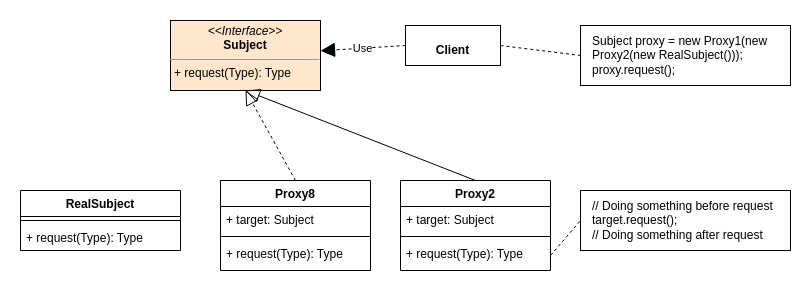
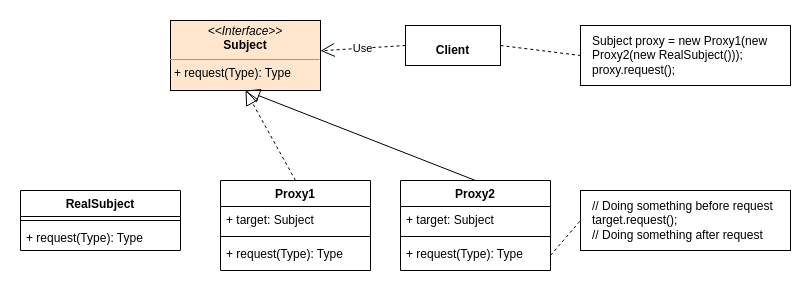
  <mxCell id="0" />
  <mxCell id="1" parent="0" />
  <mxCell id="2" value="&lt;p style=&quot;margin: 0px ; margin-top: 4px ; text-align: center&quot;&gt;&lt;i&gt;&amp;lt;&amp;lt;Interface&amp;gt;&amp;gt;&lt;/i&gt;&lt;br&gt;&lt;b&gt;Subject&lt;/b&gt;&lt;/p&gt;&lt;hr size=&quot;1&quot;&gt;&lt;p style=&quot;margin: 0px ; margin-left: 4px&quot;&gt;&lt;/p&gt;&lt;p style=&quot;margin: 0px ; margin-left: 4px&quot;&gt;+ request(Type): Type&lt;br&gt;&lt;br&gt;&lt;/p&gt;" style="verticalAlign=top;align=left;overflow=fill;fontSize=12;fontFamily=Helvetica;html=1;fillColor=#ffe6cc;" vertex="1" parent="1"><mxGeometry x="170" y="20" width="150" height="70" as="geometry" /></mxCell>
  <mxCell id="3" value="RealSubject" style="swimlane;fontStyle=1;align=center;verticalAlign=top;childLayout=stackLayout;horizontal=1;startSize=26;horizontalStack=0;resizeParent=1;resizeParentMax=0;resizeLast=0;collapsible=1;marginBottom=0;" vertex="1" parent="1"><mxGeometry x="20" y="190" width="160" height="60" as="geometry" /></mxCell>
  <mxCell id="4" value="" style="line;strokeWidth=1;fillColor=none;align=left;verticalAlign=middle;spacingTop=-1;spacingLeft=3;spacingRight=3;rotatable=0;labelPosition=right;points=[];portConstraint=eastwest;" vertex="1" parent="3"><mxGeometry y="26" width="160" height="8" as="geometry" /></mxCell>
  <mxCell id="5" value="+ request(Type): Type" style="text;strokeColor=none;fillColor=none;align=left;verticalAlign=top;spacingLeft=4;spacingRight=4;overflow=hidden;rotatable=0;points=[[0,0.5],[1,0.5]];portConstraint=eastwest;" vertex="1" parent="3"><mxGeometry y="34" width="160" height="26" as="geometry" /></mxCell>
- <mxCell id="6" value="Proxy8" style="swimlane;fontStyle=1;align=center;verticalAlign=top;childLayout=stackLayout;horizontal=1;startSize=26;horizontalStack=0;resizeParent=1;resizeParentMax=0;resizeLast=0;collapsible=1;marginBottom=0;" vertex="1" parent="1"><mxGeometry x="220" y="180" width="150" height="90" as="geometry" /></mxCell>
+ <mxCell id="6" value="Proxy1" style="swimlane;fontStyle=1;align=center;verticalAlign=top;childLayout=stackLayout;horizontal=1;startSize=26;horizontalStack=0;resizeParent=1;resizeParentMax=0;resizeLast=0;collapsible=1;marginBottom=0;" vertex="1" parent="1"><mxGeometry x="220" y="180" width="150" height="90" as="geometry" /></mxCell>
  <mxCell id="7" value="+ target: Subject" style="text;strokeColor=none;fillColor=none;align=left;verticalAlign=top;spacingLeft=4;spacingRight=4;overflow=hidden;rotatable=0;points=[[0,0.5],[1,0.5]];portConstraint=eastwest;" vertex="1" parent="6"><mxGeometry y="26" width="150" height="26" as="geometry" /></mxCell>
  <mxCell id="8" value="" style="line;strokeWidth=1;fillColor=none;align=left;verticalAlign=middle;spacingTop=-1;spacingLeft=3;spacingRight=3;rotatable=0;labelPosition=right;points=[];portConstraint=eastwest;" vertex="1" parent="6"><mxGeometry y="52" width="150" height="8" as="geometry" /></mxCell>
  <mxCell id="9" value="+ request(Type): Type" style="text;strokeColor=none;fillColor=none;align=left;verticalAlign=top;spacingLeft=4;spacingRight=4;overflow=hidden;rotatable=0;points=[[0,0.5],[1,0.5]];portConstraint=eastwest;" vertex="1" parent="6"><mxGeometry y="60" width="150" height="30" as="geometry" /></mxCell>
  <mxCell id="10" value="" style="endArrow=block;dashed=1;endFill=0;endSize=12;html=1;entryX=0.5;entryY=1;entryDx=0;entryDy=0;exitX=0.5;exitY=0;exitDx=0;exitDy=0;" edge="1" parent="1" source="6" target="2"><mxGeometry width="160" relative="1" as="geometry"><mxPoint x="110" y="200" as="sourcePoint" /><mxPoint x="255" y="100" as="targetPoint" /></mxGeometry></mxCell>
  <mxCell id="11" value="" style="endArrow=block;dashed=0;endFill=0;endSize=12;html=1;entryX=0.5;entryY=1;entryDx=0;entryDy=0;exitX=0.5;exitY=0;exitDx=0;exitDy=0;" edge="1" parent="1" source="13" target="2"><mxGeometry width="160" relative="1" as="geometry"><mxPoint x="490" y="180" as="sourcePoint" /><mxPoint x="255" y="100" as="targetPoint" /></mxGeometry></mxCell>
  <mxCell id="12" value="&lt;div&gt;// Doing something before request&amp;nbsp;&lt;/div&gt;&lt;div&gt;&lt;span&gt;&#09;&#09;&lt;/span&gt;target.request();&lt;/div&gt;&lt;div&gt;&lt;span&gt;&#09;&#09;&lt;/span&gt;// Doing something after request&lt;/div&gt;" style="rounded=0;whiteSpace=wrap;html=1;align=left;spacingLeft=10;" vertex="1" parent="1"><mxGeometry x="580" y="190" width="210" height="60" as="geometry" /></mxCell>
  <mxCell id="13" value="Proxy2" style="swimlane;fontStyle=1;align=center;verticalAlign=top;childLayout=stackLayout;horizontal=1;startSize=26;horizontalStack=0;resizeParent=1;resizeParentMax=0;resizeLast=0;collapsible=1;marginBottom=0;" vertex="1" parent="1"><mxGeometry x="400" y="180" width="150" height="90" as="geometry" /></mxCell>
  <mxCell id="14" value="+ target: Subject" style="text;strokeColor=none;fillColor=none;align=left;verticalAlign=top;spacingLeft=4;spacingRight=4;overflow=hidden;rotatable=0;points=[[0,0.5],[1,0.5]];portConstraint=eastwest;" vertex="1" parent="13"><mxGeometry y="26" width="150" height="26" as="geometry" /></mxCell>
  <mxCell id="15" value="" style="line;strokeWidth=1;fillColor=none;align=left;verticalAlign=middle;spacingTop=-1;spacingLeft=3;spacingRight=3;rotatable=0;labelPosition=right;points=[];portConstraint=eastwest;" vertex="1" parent="13"><mxGeometry y="52" width="150" height="8" as="geometry" /></mxCell>
  <mxCell id="16" value="+ request(Type): Type" style="text;strokeColor=none;fillColor=none;align=left;verticalAlign=top;spacingLeft=4;spacingRight=4;overflow=hidden;rotatable=0;points=[[0,0.5],[1,0.5]];portConstraint=eastwest;" vertex="1" parent="13"><mxGeometry y="60" width="150" height="30" as="geometry" /></mxCell>
  <mxCell id="17" value="" style="endArrow=none;dashed=1;html=1;entryX=0;entryY=0.5;entryDx=0;entryDy=0;exitX=1;exitY=0.5;exitDx=0;exitDy=0;" edge="1" parent="1" source="16" target="12"><mxGeometry width="50" height="50" relative="1" as="geometry"><mxPoint x="340" y="310" as="sourcePoint" /><mxPoint x="390" y="260" as="targetPoint" /></mxGeometry></mxCell>
  <mxCell id="18" value="&lt;p style=&quot;margin: 0px ; margin-top: 4px ; text-align: center&quot;&gt;&lt;br&gt;&lt;b&gt;Client&lt;/b&gt;&lt;/p&gt;" style="verticalAlign=top;align=left;overflow=fill;fontSize=12;fontFamily=Helvetica;html=1;" vertex="1" parent="1"><mxGeometry x="405" y="25" width="95" height="40" as="geometry" /></mxCell>
- <mxCell id="19" value="Use" style="endArrow=block;endSize=12;dashed=1;html=1;exitX=0;exitY=0.5;exitDx=0;exitDy=0;" edge="1" parent="1" source="18" target="2"><mxGeometry width="160" relative="1" as="geometry"><mxPoint x="280" y="280" as="sourcePoint" /><mxPoint x="440" y="280" as="targetPoint" /></mxGeometry></mxCell>
+ <mxCell id="19" value="Use" style="endArrow=open;endSize=12;dashed=1;html=1;exitX=0;exitY=0.5;exitDx=0;exitDy=0;" edge="1" parent="1" source="18" target="2"><mxGeometry width="160" relative="1" as="geometry"><mxPoint x="280" y="280" as="sourcePoint" /><mxPoint x="440" y="280" as="targetPoint" /></mxGeometry></mxCell>
  <mxCell id="20" value="&lt;div&gt;Subject proxy = new Proxy1(new Proxy2(new RealSubject()));&lt;/div&gt;&lt;div&gt;&lt;span&gt;&#09;&#09;&lt;/span&gt;proxy.request();&lt;/div&gt;" style="rounded=0;whiteSpace=wrap;html=1;align=left;spacingLeft=10;" vertex="1" parent="1"><mxGeometry x="580" y="25" width="210" height="60" as="geometry" /></mxCell>
  <mxCell id="21" value="" style="endArrow=none;dashed=1;html=1;entryX=0;entryY=0.5;entryDx=0;entryDy=0;exitX=1;exitY=0.5;exitDx=0;exitDy=0;" edge="1" parent="1" source="18" target="20"><mxGeometry width="50" height="50" relative="1" as="geometry"><mxPoint x="560" y="265" as="sourcePoint" /><mxPoint x="600" y="230" as="targetPoint" /></mxGeometry></mxCell>
